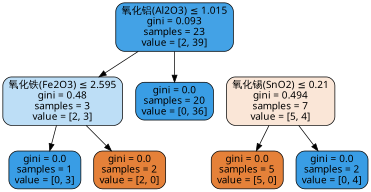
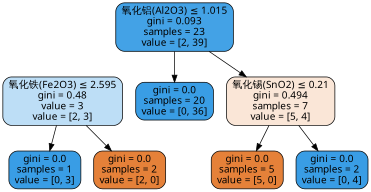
  digraph {
    node [color=black fillcolor="#399de5" fontname=DengXian shape=box style="filled, rounded"]
    edge [fontname=DengXian]
    n1 [fillcolor="#43a2e6" label=<氧化铝(Al2O3) &le; 1.015<br/>gini = 0.093<br/>samples = 23<br/>value = [2, 39]>]
-   n2 [fillcolor="#bddef6" label=<氧化铁(Fe2O3) &le; 2.595<br/>gini = 0.48<br/>samples = 3<br/>value = [2, 3]>]
+   n2 [fillcolor="#bddef6" label=<氧化铁(Fe2O3) &le; 2.595<br/>gini = 0.48<br/>value = 3<br/>value = [2, 3]>]
    n3 [label=<gini = 0.0<br/>samples = 20<br/>value = [0, 36]>]
    n4 [fillcolor="#fae6d7" label=<氧化锡(SnO2) &le; 0.21<br/>gini = 0.494<br/>samples = 7<br/>value = [5, 4]>]
    n5 [fillcolor="#e58139" label=<gini = 0.0<br/>samples = 5<br/>value = [5, 0]>]
    n6 [label=<gini = 0.0<br/>samples = 2<br/>value = [0, 4]>]
    n7 [label=<gini = 0.0<br/>samples = 1<br/>value = [0, 3]>]
    n8 [fillcolor="#e58139" label=<gini = 0.0<br/>samples = 2<br/>value = [2, 0]>]
-   n1 -> n2
+   n1 -> n4
    n1 -> n3
    n2 -> n7
    n2 -> n8
    n4 -> n5
    n4 -> n6
  }
